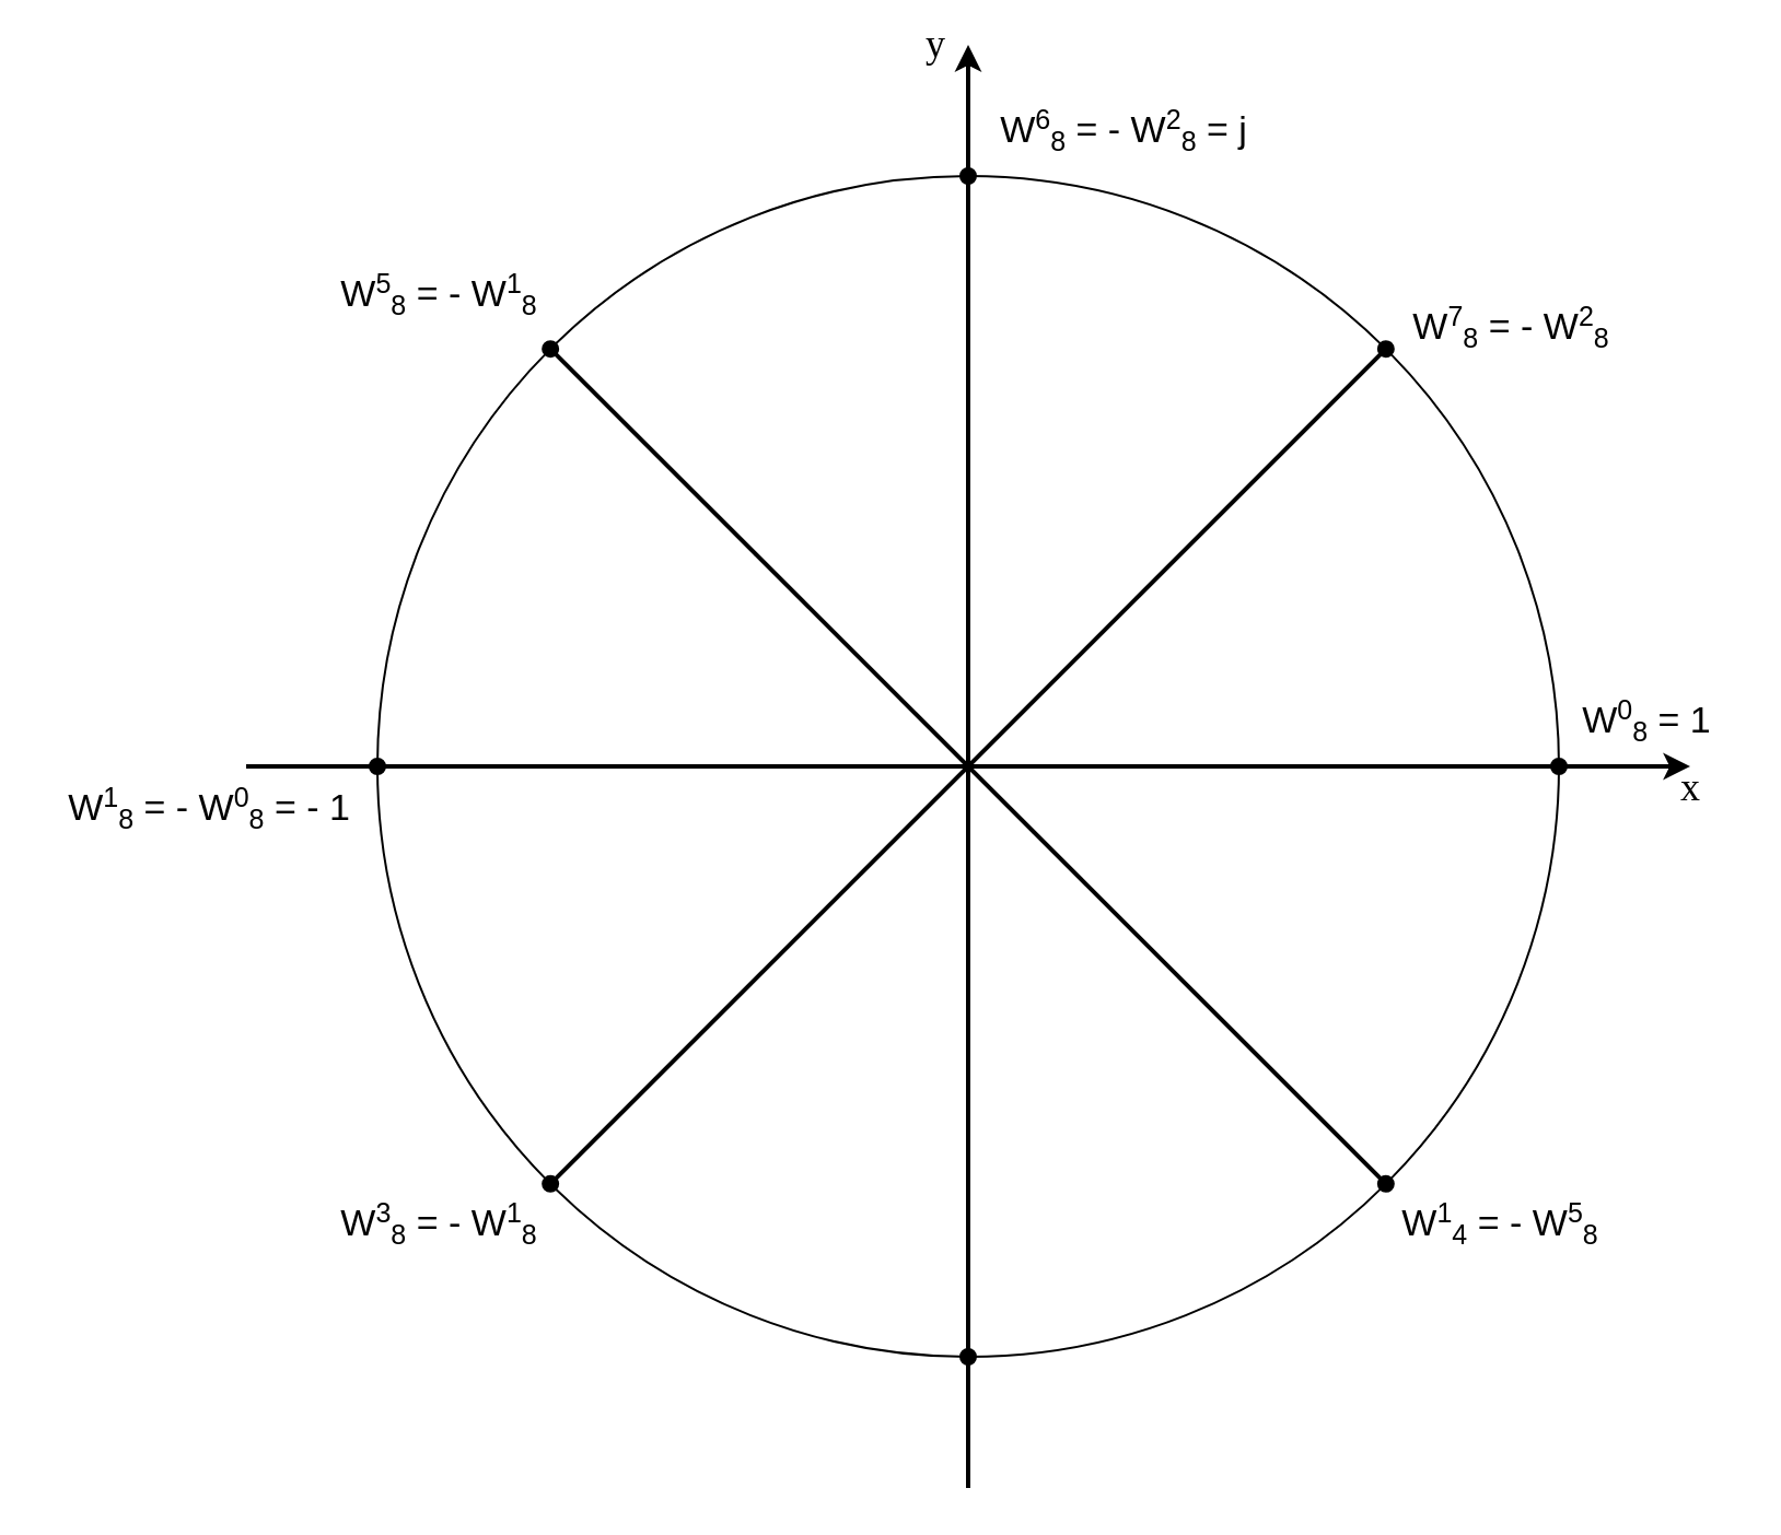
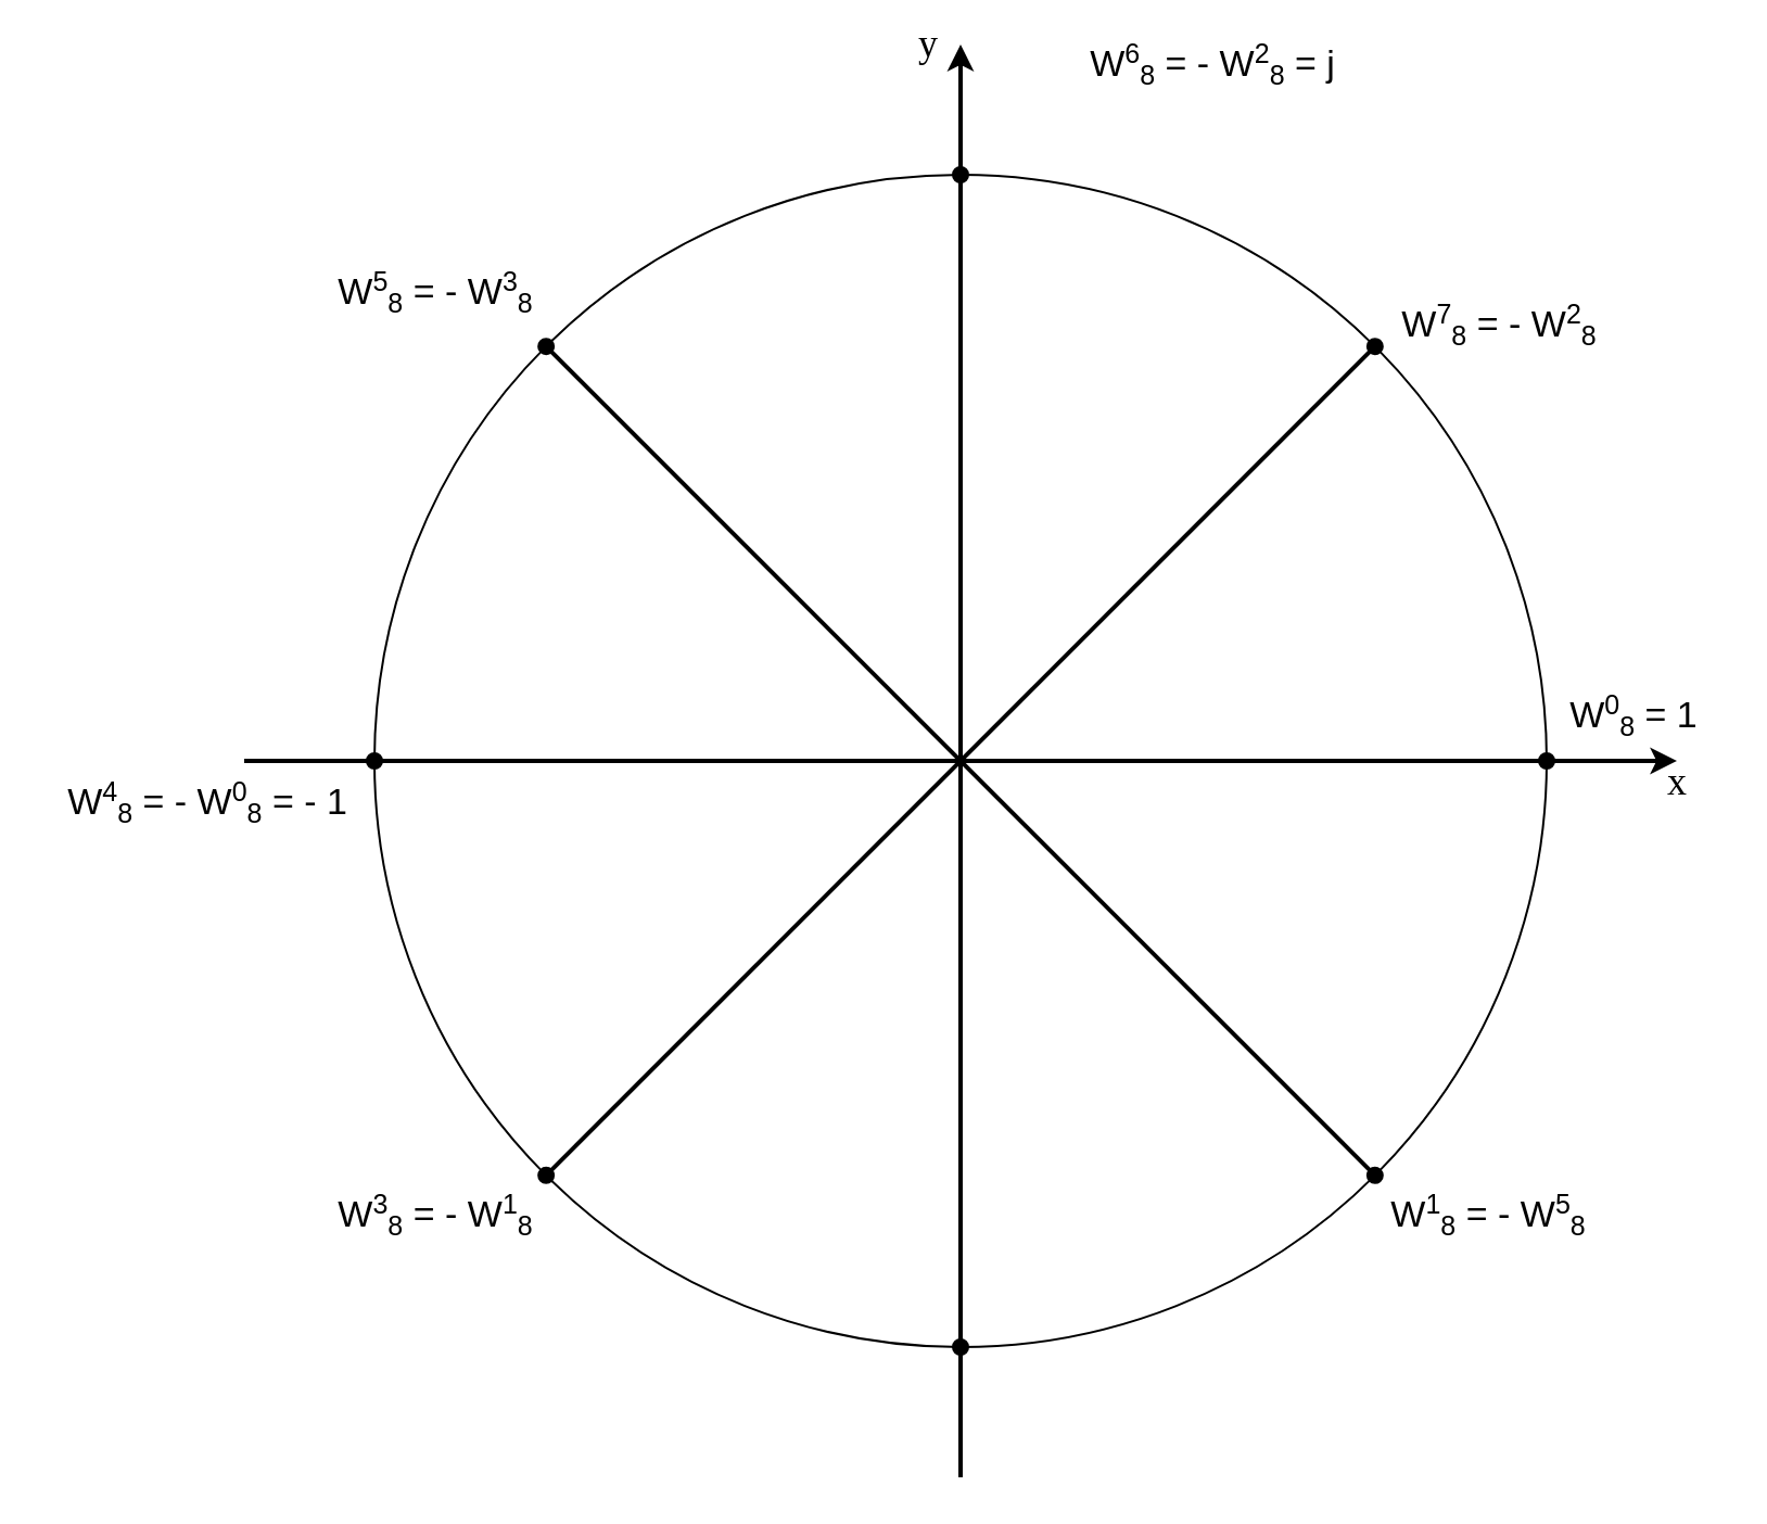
  <mxCell id="0" />
  <mxCell id="1" parent="0" />
  <mxCell id="2" value="x" style="endArrow=classic;html=1;rounded=0;strokeColor=default;align=center;verticalAlign=middle;fontFamily=NewsGotT;fontSize=18;fontColor=default;labelBackgroundColor=none;strokeWidth=2;" edge="1" parent="1"><mxGeometry x="1" y="-10" width="50" height="50" relative="1" as="geometry"><mxPoint x="112" y="350" as="sourcePoint" /><mxPoint x="772" y="350" as="targetPoint" /><mxPoint as="offset" /></mxGeometry></mxCell>
  <mxCell id="3" value="y" style="endArrow=classic;html=1;rounded=0;strokeColor=default;align=center;verticalAlign=middle;fontFamily=NewsGotT;fontSize=18;fontColor=default;labelBackgroundColor=default;strokeWidth=2;" edge="1" parent="1"><mxGeometry x="1" y="15" width="50" height="50" relative="1" as="geometry"><mxPoint x="442" y="680" as="sourcePoint" /><mxPoint x="442" y="20" as="targetPoint" /><mxPoint as="offset" /></mxGeometry></mxCell>
  <mxCell id="4" value="" style="ellipse;whiteSpace=wrap;html=1;aspect=fixed;" vertex="1" parent="1"><mxGeometry x="172" y="80" width="540" height="540" as="geometry" /></mxCell>
  <mxCell id="5" style="rounded=0;orthogonalLoop=1;jettySize=auto;html=1;exitX=0;exitY=1;exitDx=0;exitDy=0;entryX=1;entryY=0;entryDx=0;entryDy=0;endArrow=oval;endFill=1;startArrow=oval;startFill=1;strokeWidth=2;" edge="1" parent="1" source="4" target="4"><mxGeometry relative="1" as="geometry" /></mxCell>
  <mxCell id="6" style="rounded=0;orthogonalLoop=1;jettySize=auto;html=1;exitX=0;exitY=0;exitDx=0;exitDy=0;entryX=1;entryY=1;entryDx=0;entryDy=0;startArrow=oval;startFill=1;endArrow=oval;endFill=1;strokeWidth=2;" edge="1" parent="1" source="4" target="4"><mxGeometry relative="1" as="geometry" /></mxCell>
  <mxCell id="7" style="rounded=0;orthogonalLoop=1;jettySize=auto;html=1;exitX=0;exitY=0.5;exitDx=0;exitDy=0;entryX=1;entryY=0.5;entryDx=0;entryDy=0;startArrow=oval;startFill=1;endArrow=oval;endFill=1;strokeWidth=2;" edge="1" parent="1" source="4" target="4"><mxGeometry relative="1" as="geometry" /></mxCell>
  <mxCell id="8" style="rounded=0;orthogonalLoop=1;jettySize=auto;html=1;exitX=0.5;exitY=0;exitDx=0;exitDy=0;entryX=0.5;entryY=1;entryDx=0;entryDy=0;startArrow=oval;startFill=1;endArrow=oval;endFill=1;strokeWidth=2;" edge="1" parent="1" source="4" target="4"><mxGeometry relative="1" as="geometry" /></mxCell>
  <mxCell id="9" value="W&lt;font style=&quot;font-size: 15px;&quot;&gt;&lt;sup&gt;0&lt;/sup&gt;&lt;sub&gt;8&lt;/sub&gt;&lt;/font&gt; = 1" style="text;html=1;align=center;verticalAlign=middle;resizable=0;points=[];autosize=1;strokeColor=none;fillColor=none;fontFamily=Helvetica;fontSize=17;fontColor=default;labelBackgroundColor=default;" vertex="1" parent="1"><mxGeometry x="712" y="310" width="80" height="40" as="geometry" /></mxCell>
- <mxCell id="10" value="W&lt;font style=&quot;font-size: 15px;&quot;&gt;&lt;sup&gt;1&lt;/sup&gt;&lt;sub&gt;4&lt;/sub&gt;&lt;/font&gt; = - W&lt;font style=&quot;font-size: 15px;&quot;&gt;&lt;sup&gt;5&lt;/sup&gt;&lt;sub&gt;8&lt;/sub&gt;&lt;/font&gt;" style="text;html=1;align=center;verticalAlign=middle;resizable=0;points=[];autosize=1;strokeColor=none;fillColor=none;fontFamily=Helvetica;fontSize=17;fontColor=default;labelBackgroundColor=default;" vertex="1" parent="1"><mxGeometry x="630" y="540" width="110" height="40" as="geometry" /></mxCell>
+ <mxCell id="10" value="W&lt;font style=&quot;font-size: 15px;&quot;&gt;&lt;sup&gt;1&lt;/sup&gt;&lt;sub&gt;8&lt;/sub&gt;&lt;/font&gt; = - W&lt;font style=&quot;font-size: 15px;&quot;&gt;&lt;sup&gt;5&lt;/sup&gt;&lt;sub&gt;8&lt;/sub&gt;&lt;/font&gt;" style="text;html=1;align=center;verticalAlign=middle;resizable=0;points=[];autosize=1;strokeColor=none;fillColor=none;fontFamily=Helvetica;fontSize=17;fontColor=default;labelBackgroundColor=default;" vertex="1" parent="1"><mxGeometry x="630" y="540" width="110" height="40" as="geometry" /></mxCell>
  <mxCell id="11" value="W&lt;font style=&quot;font-size: 15px;&quot;&gt;&lt;sup&gt;3&lt;/sup&gt;&lt;sub&gt;8&lt;/sub&gt;&lt;/font&gt; = - W&lt;font style=&quot;font-size: 15px;&quot;&gt;&lt;sup&gt;1&lt;/sup&gt;&lt;sub&gt;8&lt;/sub&gt;&lt;/font&gt;" style="text;html=1;align=center;verticalAlign=middle;resizable=0;points=[];autosize=1;strokeColor=none;fillColor=none;fontFamily=Helvetica;fontSize=17;fontColor=default;labelBackgroundColor=default;" vertex="1" parent="1"><mxGeometry x="145" y="540" width="110" height="40" as="geometry" /></mxCell>
- <mxCell id="12" value="W&lt;font style=&quot;font-size: 15px;&quot;&gt;&lt;sup&gt;1&lt;/sup&gt;&lt;sub&gt;8&lt;/sub&gt;&lt;/font&gt; = - W&lt;font style=&quot;font-size: 15px;&quot;&gt;&lt;sup&gt;0&lt;/sup&gt;&lt;sub&gt;8&lt;/sub&gt;&lt;/font&gt; = - 1" style="text;html=1;align=center;verticalAlign=middle;resizable=0;points=[];autosize=1;strokeColor=none;fillColor=none;fontFamily=Helvetica;fontSize=17;fontColor=default;labelBackgroundColor=default;" vertex="1" parent="1"><mxGeometry x="20" y="350" width="150" height="40" as="geometry" /></mxCell>
- <mxCell id="13" value="W&lt;font style=&quot;font-size: 15px;&quot;&gt;&lt;sup&gt;5&lt;/sup&gt;&lt;sub&gt;8&lt;/sub&gt;&lt;/font&gt; = - W&lt;font style=&quot;font-size: 15px;&quot;&gt;&lt;sup&gt;1&lt;/sup&gt;&lt;sub&gt;8&lt;/sub&gt;&lt;/font&gt;" style="text;html=1;align=center;verticalAlign=middle;resizable=0;points=[];autosize=1;strokeColor=none;fillColor=none;fontFamily=Helvetica;fontSize=17;fontColor=default;labelBackgroundColor=default;" vertex="1" parent="1"><mxGeometry x="145" y="115" width="110" height="40" as="geometry" /></mxCell>
- <mxCell id="14" value="W&lt;font style=&quot;font-size: 15px;&quot;&gt;&lt;sup&gt;6&lt;/sup&gt;&lt;sub&gt;8&lt;/sub&gt;&lt;/font&gt; = - W&lt;font style=&quot;font-size: 15px;&quot;&gt;&lt;sup&gt;2&lt;/sup&gt;&lt;sub&gt;8&lt;/sub&gt;&lt;/font&gt; = j" style="text;html=1;align=center;verticalAlign=middle;resizable=0;points=[];autosize=1;strokeColor=none;fillColor=none;fontFamily=Helvetica;fontSize=17;fontColor=default;labelBackgroundColor=default;" vertex="1" parent="1"><mxGeometry x="445" y="40" width="135" height="40" as="geometry" /></mxCell>
+ <mxCell id="12" value="W&lt;font style=&quot;font-size: 15px;&quot;&gt;&lt;sup&gt;4&lt;/sup&gt;&lt;sub&gt;8&lt;/sub&gt;&lt;/font&gt; = - W&lt;font style=&quot;font-size: 15px;&quot;&gt;&lt;sup&gt;0&lt;/sup&gt;&lt;sub&gt;8&lt;/sub&gt;&lt;/font&gt; = - 1" style="text;html=1;align=center;verticalAlign=middle;resizable=0;points=[];autosize=1;strokeColor=none;fillColor=none;fontFamily=Helvetica;fontSize=17;fontColor=default;labelBackgroundColor=default;" vertex="1" parent="1"><mxGeometry x="20" y="350" width="150" height="40" as="geometry" /></mxCell>
+ <mxCell id="13" value="W&lt;font style=&quot;font-size: 15px;&quot;&gt;&lt;sup&gt;5&lt;/sup&gt;&lt;sub&gt;8&lt;/sub&gt;&lt;/font&gt; = - W&lt;font style=&quot;font-size: 15px;&quot;&gt;&lt;sup&gt;3&lt;/sup&gt;&lt;sub&gt;8&lt;/sub&gt;&lt;/font&gt;" style="text;html=1;align=center;verticalAlign=middle;resizable=0;points=[];autosize=1;strokeColor=none;fillColor=none;fontFamily=Helvetica;fontSize=17;fontColor=default;labelBackgroundColor=default;" vertex="1" parent="1"><mxGeometry x="145" y="115" width="110" height="40" as="geometry" /></mxCell>
+ <mxCell id="14" value="W&lt;font style=&quot;font-size: 15px;&quot;&gt;&lt;sup&gt;6&lt;/sup&gt;&lt;sub&gt;8&lt;/sub&gt;&lt;/font&gt; = - W&lt;font style=&quot;font-size: 15px;&quot;&gt;&lt;sup&gt;2&lt;/sup&gt;&lt;sub&gt;8&lt;/sub&gt;&lt;/font&gt; = j" style="text;html=1;align=center;verticalAlign=middle;resizable=0;points=[];autosize=1;strokeColor=none;fillColor=none;fontFamily=Helvetica;fontSize=17;fontColor=default;labelBackgroundColor=default;" vertex="1" parent="1"><mxGeometry x="490" y="10" width="135" height="40" as="geometry" /></mxCell>
  <mxCell id="15" value="W&lt;font style=&quot;font-size: 15px;&quot;&gt;&lt;sup&gt;7&lt;/sup&gt;&lt;sub&gt;8&lt;/sub&gt;&lt;/font&gt; = - W&lt;font style=&quot;font-size: 15px;&quot;&gt;&lt;sup&gt;2&lt;/sup&gt;&lt;sub&gt;8&lt;/sub&gt;&lt;/font&gt; " style="text;html=1;align=center;verticalAlign=middle;resizable=0;points=[];autosize=1;strokeColor=none;fillColor=none;fontFamily=Helvetica;fontSize=17;fontColor=default;labelBackgroundColor=default;" vertex="1" parent="1"><mxGeometry x="635" y="130" width="110" height="40" as="geometry" /></mxCell>
